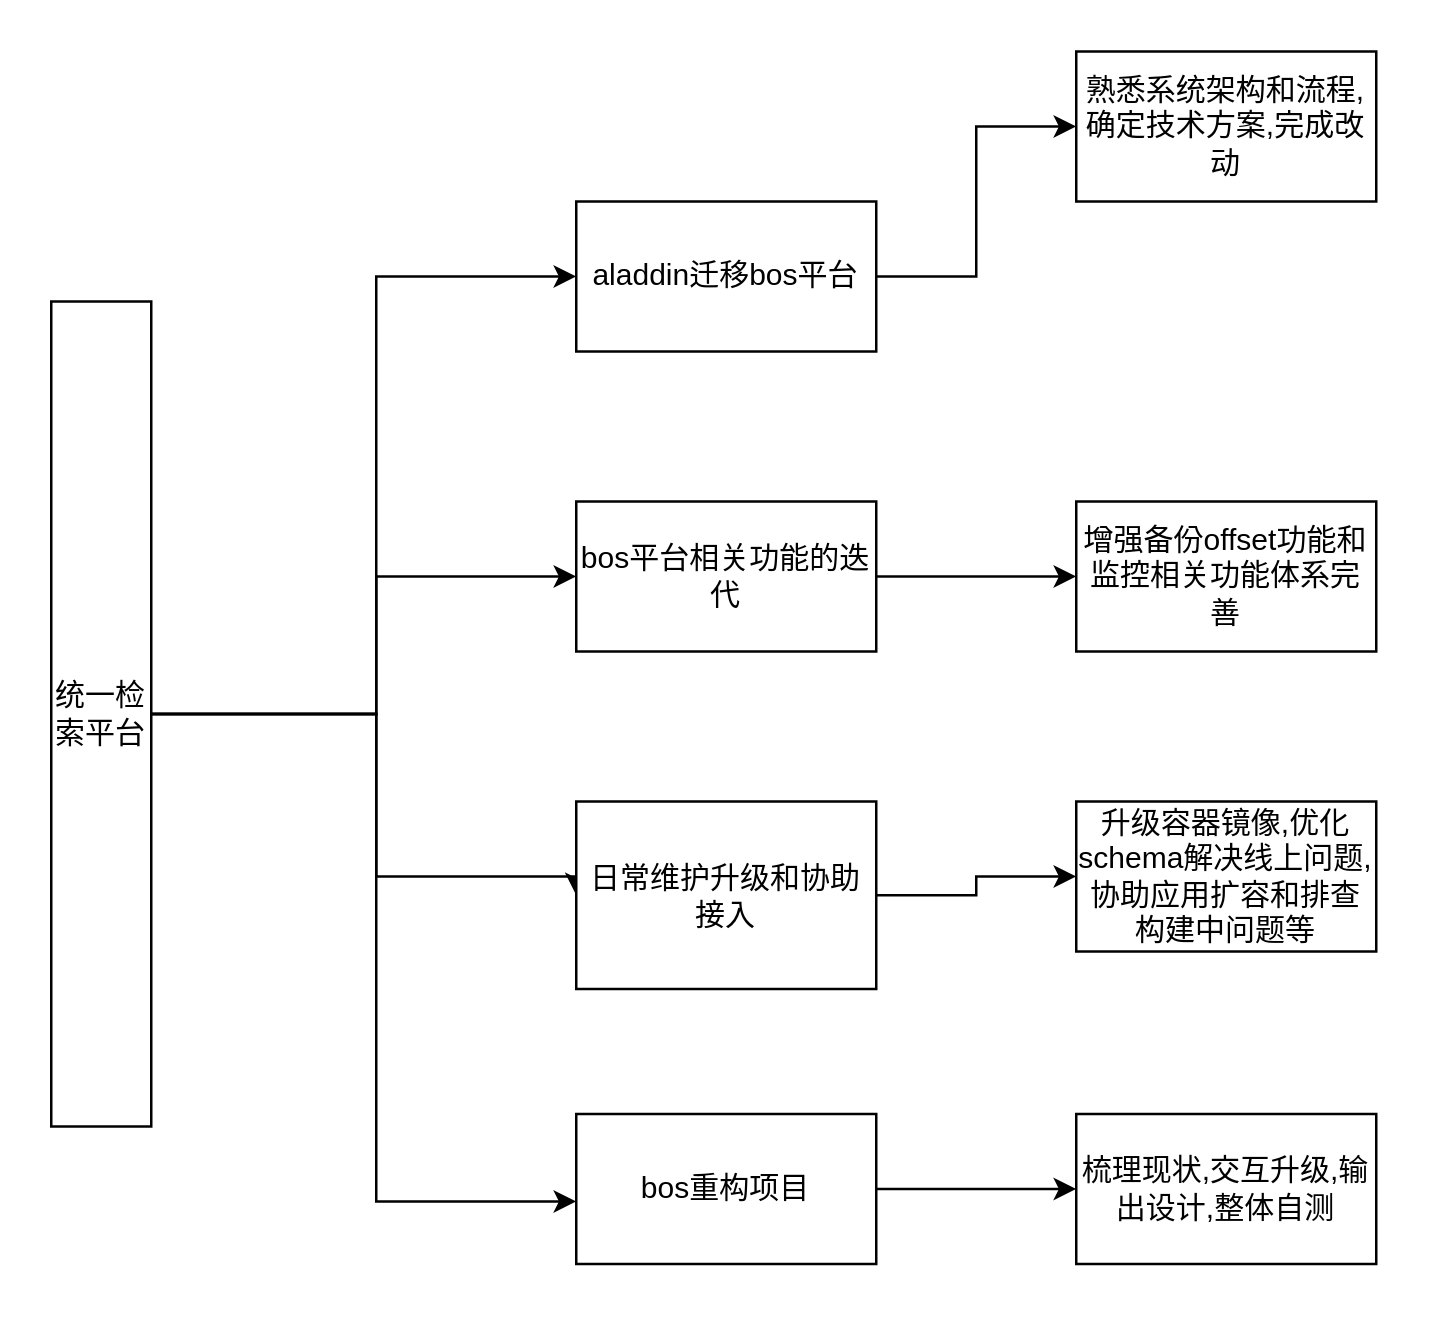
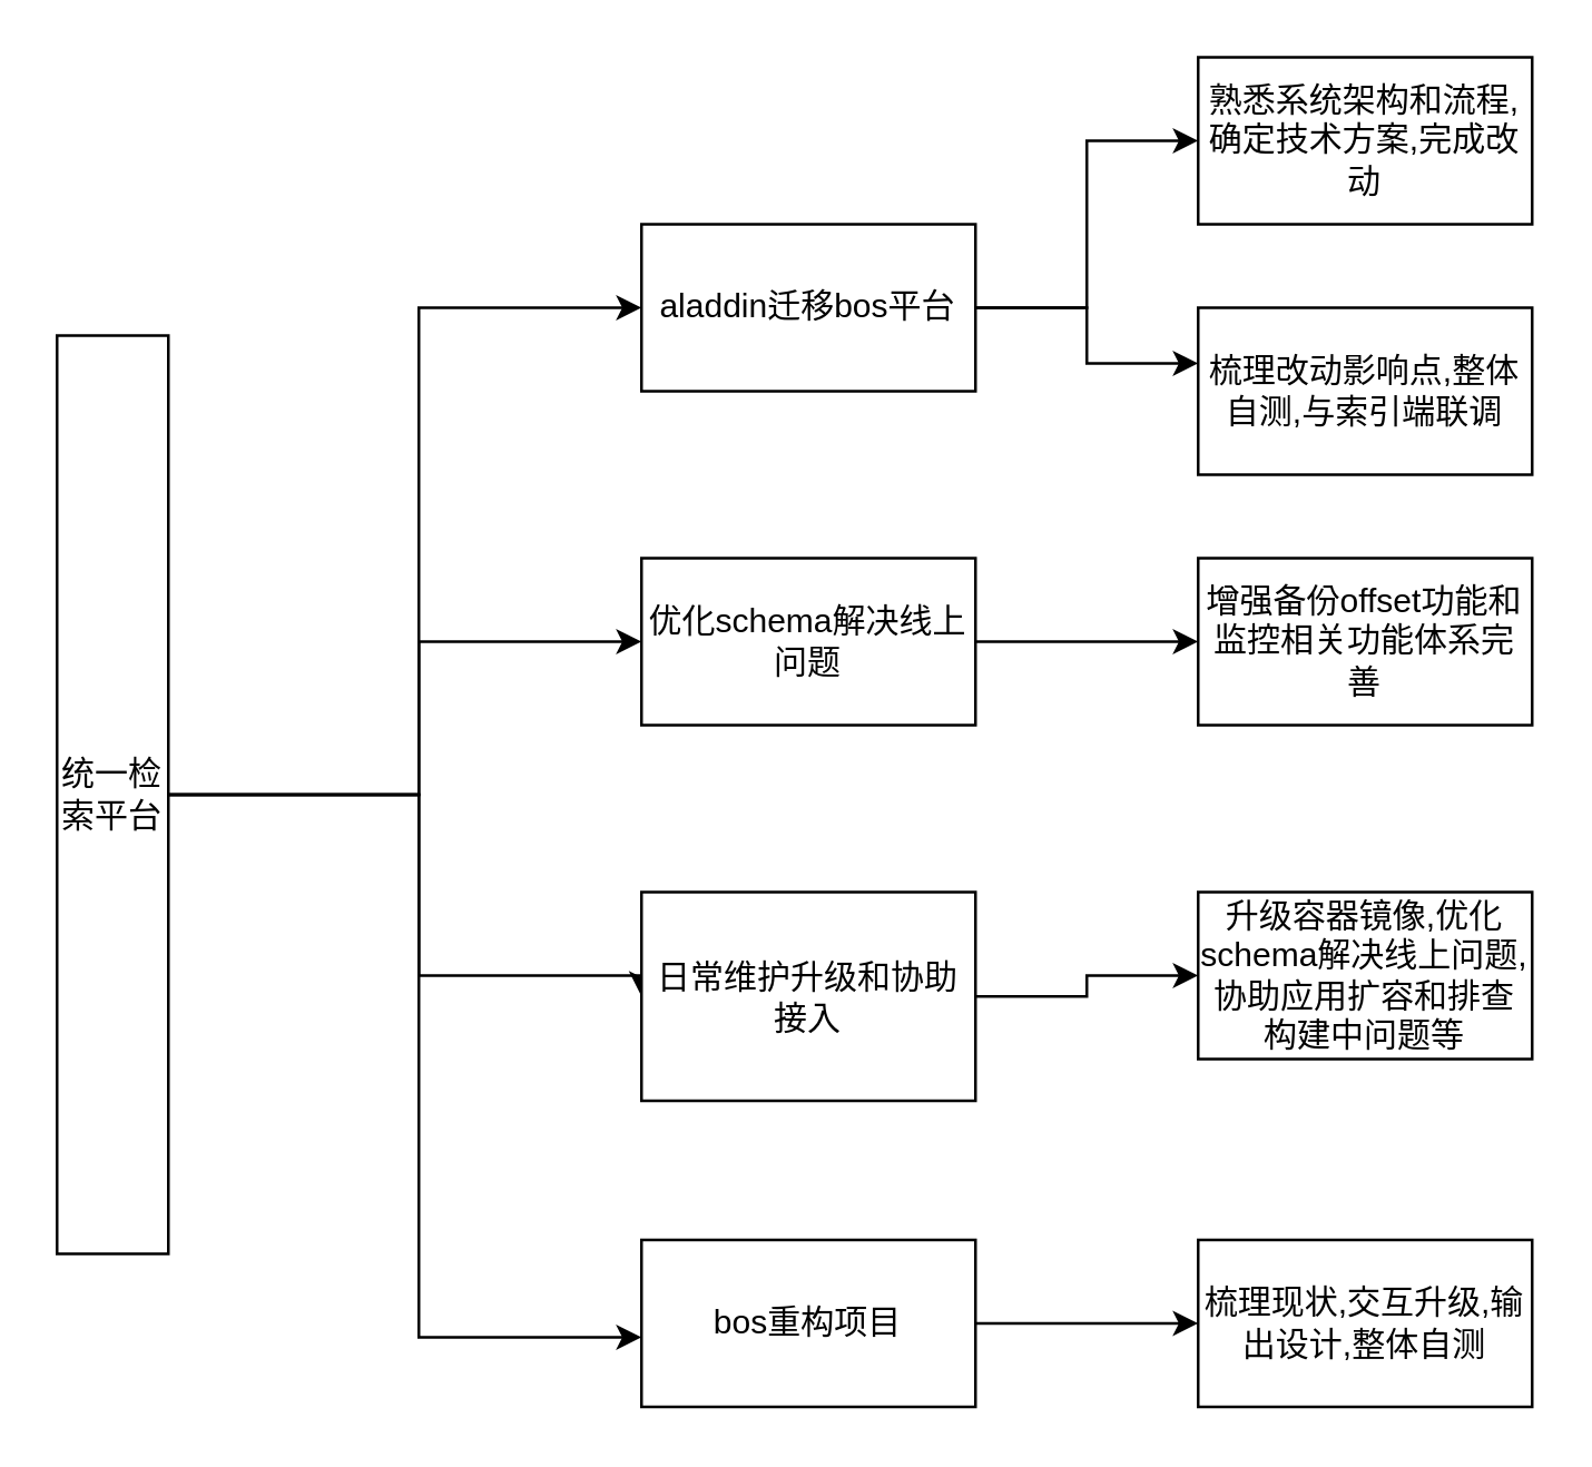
  <mxCell id="0" />
  <mxCell id="1" parent="0" />
  <mxCell id="2" style="edgeStyle=orthogonalEdgeStyle;rounded=0;orthogonalLoop=1;jettySize=auto;html=1;entryX=0;entryY=0.5;entryDx=0;entryDy=0;" parent="1" source="6" target="9" edge="1"><mxGeometry relative="1" as="geometry"><Array as="points"><mxPoint x="150" y="285" /><mxPoint x="150" y="110" /></Array></mxGeometry></mxCell>
  <mxCell id="3" style="edgeStyle=orthogonalEdgeStyle;rounded=0;orthogonalLoop=1;jettySize=auto;html=1;entryX=0;entryY=0.5;entryDx=0;entryDy=0;" parent="1" source="6" target="12" edge="1"><mxGeometry relative="1" as="geometry"><Array as="points"><mxPoint x="150" y="285" /><mxPoint x="150" y="230" /></Array></mxGeometry></mxCell>
  <mxCell id="4" style="edgeStyle=orthogonalEdgeStyle;rounded=0;orthogonalLoop=1;jettySize=auto;html=1;entryX=0;entryY=0.583;entryDx=0;entryDy=0;entryPerimeter=0;" parent="1" source="6" target="14" edge="1"><mxGeometry relative="1" as="geometry"><mxPoint x="220" y="480" as="targetPoint" /><Array as="points"><mxPoint x="150" y="285" /><mxPoint x="150" y="480" /></Array></mxGeometry></mxCell>
  <mxCell id="5" style="edgeStyle=orthogonalEdgeStyle;rounded=0;orthogonalLoop=1;jettySize=auto;html=1;entryX=0;entryY=0.5;entryDx=0;entryDy=0;" parent="1" source="6" target="17" edge="1"><mxGeometry relative="1" as="geometry"><Array as="points"><mxPoint x="150" y="285" /><mxPoint x="150" y="350" /></Array></mxGeometry></mxCell>
  <mxCell id="6" value="统一检索平台" style="rounded=0;whiteSpace=wrap;html=1;" parent="1" vertex="1"><mxGeometry x="20" y="120" width="40" height="330" as="geometry" /></mxCell>
+ <mxCell id="7" value="" style="edgeStyle=orthogonalEdgeStyle;rounded=0;orthogonalLoop=1;jettySize=auto;html=1;" parent="1" source="9" target="10" edge="1"><mxGeometry relative="1" as="geometry"><Array as="points"><mxPoint x="390" y="110" /><mxPoint x="390" y="130" /></Array></mxGeometry></mxCell>
  <mxCell id="8" style="edgeStyle=orthogonalEdgeStyle;rounded=0;orthogonalLoop=1;jettySize=auto;html=1;entryX=0;entryY=0.5;entryDx=0;entryDy=0;" parent="1" source="9" target="15" edge="1"><mxGeometry relative="1" as="geometry" /></mxCell>
  <mxCell id="9" value="aladdin迁移bos平台" style="rounded=0;whiteSpace=wrap;html=1;" parent="1" vertex="1"><mxGeometry x="230" y="80" width="120" height="60" as="geometry" /></mxCell>
+ <mxCell id="10" value="梳理改动影响点,整体自测,与索引端联调" style="rounded=0;whiteSpace=wrap;html=1;" parent="1" vertex="1"><mxGeometry x="430" y="110" width="120" height="60" as="geometry" /></mxCell>
  <mxCell id="11" value="" style="edgeStyle=orthogonalEdgeStyle;rounded=0;orthogonalLoop=1;jettySize=auto;html=1;" parent="1" source="12" target="18" edge="1"><mxGeometry relative="1" as="geometry" /></mxCell>
- <mxCell id="12" value="bos平台相关功能的迭代" style="rounded=0;whiteSpace=wrap;html=1;" parent="1" vertex="1"><mxGeometry x="230" y="200" width="120" height="60" as="geometry" /></mxCell>
+ <mxCell id="12" value="优化schema解决线上问题" style="rounded=0;whiteSpace=wrap;html=1;" parent="1" vertex="1"><mxGeometry x="230" y="200" width="120" height="60" as="geometry" /></mxCell>
  <mxCell id="13" value="" style="edgeStyle=orthogonalEdgeStyle;rounded=0;orthogonalLoop=1;jettySize=auto;html=1;" parent="1" source="14" target="20" edge="1"><mxGeometry relative="1" as="geometry" /></mxCell>
  <mxCell id="14" value="bos重构项目" style="rounded=0;whiteSpace=wrap;html=1;" parent="1" vertex="1"><mxGeometry x="230" y="445" width="120" height="60" as="geometry" /></mxCell>
  <mxCell id="15" value="熟悉系统架构和流程,确定技术方案,完成改动" style="rounded=0;whiteSpace=wrap;html=1;" parent="1" vertex="1"><mxGeometry x="430" y="20" width="120" height="60" as="geometry" /></mxCell>
  <mxCell id="16" value="" style="edgeStyle=orthogonalEdgeStyle;rounded=0;orthogonalLoop=1;jettySize=auto;html=1;" parent="1" source="17" target="19" edge="1"><mxGeometry relative="1" as="geometry" /></mxCell>
  <mxCell id="17" value="日常维护升级和协助接入" style="rounded=0;whiteSpace=wrap;html=1;" parent="1" vertex="1"><mxGeometry x="230" y="320" width="120" height="75" as="geometry" /></mxCell>
  <mxCell id="18" value="增强备份offset功能和监控相关功能体系完善" style="rounded=0;whiteSpace=wrap;html=1;" parent="1" vertex="1"><mxGeometry x="430" y="200" width="120" height="60" as="geometry" /></mxCell>
  <mxCell id="19" value="升级容器镜像,优化schema解决线上问题,协助应用扩容和排查构建中问题等" style="rounded=0;whiteSpace=wrap;html=1;" parent="1" vertex="1"><mxGeometry x="430" y="320" width="120" height="60" as="geometry" /></mxCell>
  <mxCell id="20" value="梳理现状,交互升级,输出设计,整体自测" style="rounded=0;whiteSpace=wrap;html=1;" parent="1" vertex="1"><mxGeometry x="430" y="445" width="120" height="60" as="geometry" /></mxCell>
